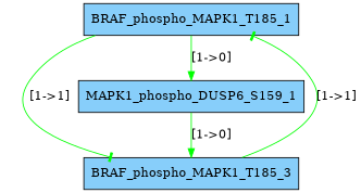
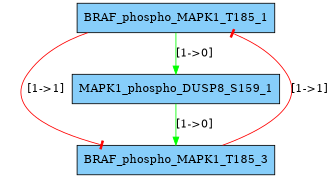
  digraph {
    node [fillcolor=lightskyblue shape=box style=filled]
    edge [arrowhead=tee color=red]
    BRAF_phospho_MAPK1_T185_1
    BRAF_phospho_MAPK1_T185_3
-   MAPK1_phospho_DUSP6_S159_1
-   BRAF_phospho_MAPK1_T185_1 -> BRAF_phospho_MAPK1_T185_3 [color=green label="[1->1]"]
+   MAPK1_phospho_DUSP6_S159_1 [label=MAPK1_phospho_DUSP8_S159_1]
+   BRAF_phospho_MAPK1_T185_1 -> BRAF_phospho_MAPK1_T185_3 [label="[1->1]"]
    BRAF_phospho_MAPK1_T185_1 -> MAPK1_phospho_DUSP6_S159_1 [arrowhead=normal color=green label="[1->0]"]
-   BRAF_phospho_MAPK1_T185_3 -> BRAF_phospho_MAPK1_T185_1 [color=green label="[1->1]"]
+   BRAF_phospho_MAPK1_T185_3 -> BRAF_phospho_MAPK1_T185_1 [label="[1->1]"]
    MAPK1_phospho_DUSP6_S159_1 -> BRAF_phospho_MAPK1_T185_3 [arrowhead=normal color=green label="[1->0]"]
  }
